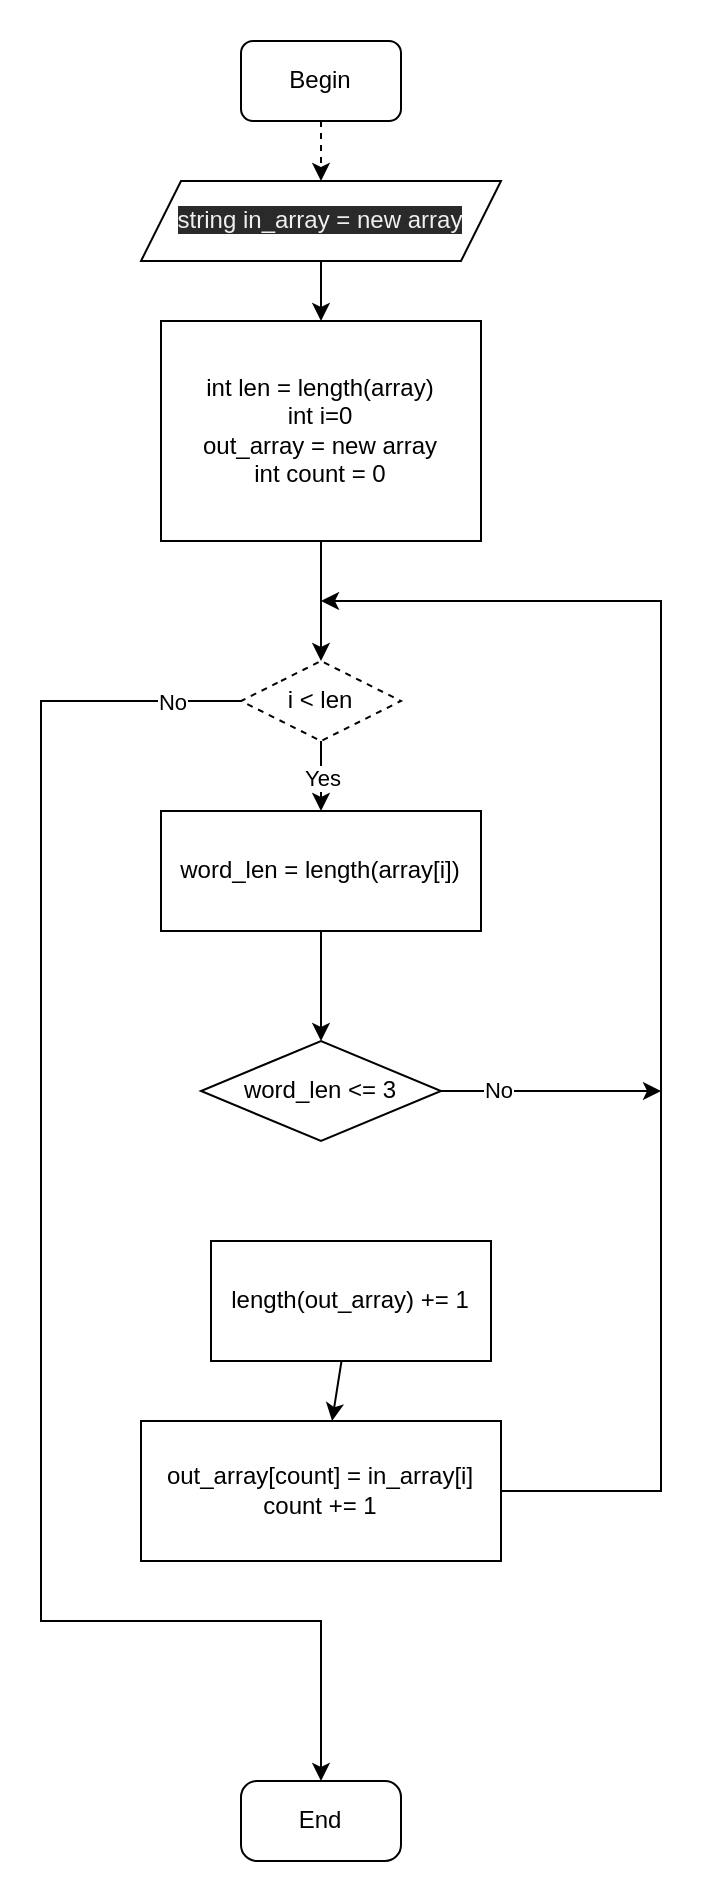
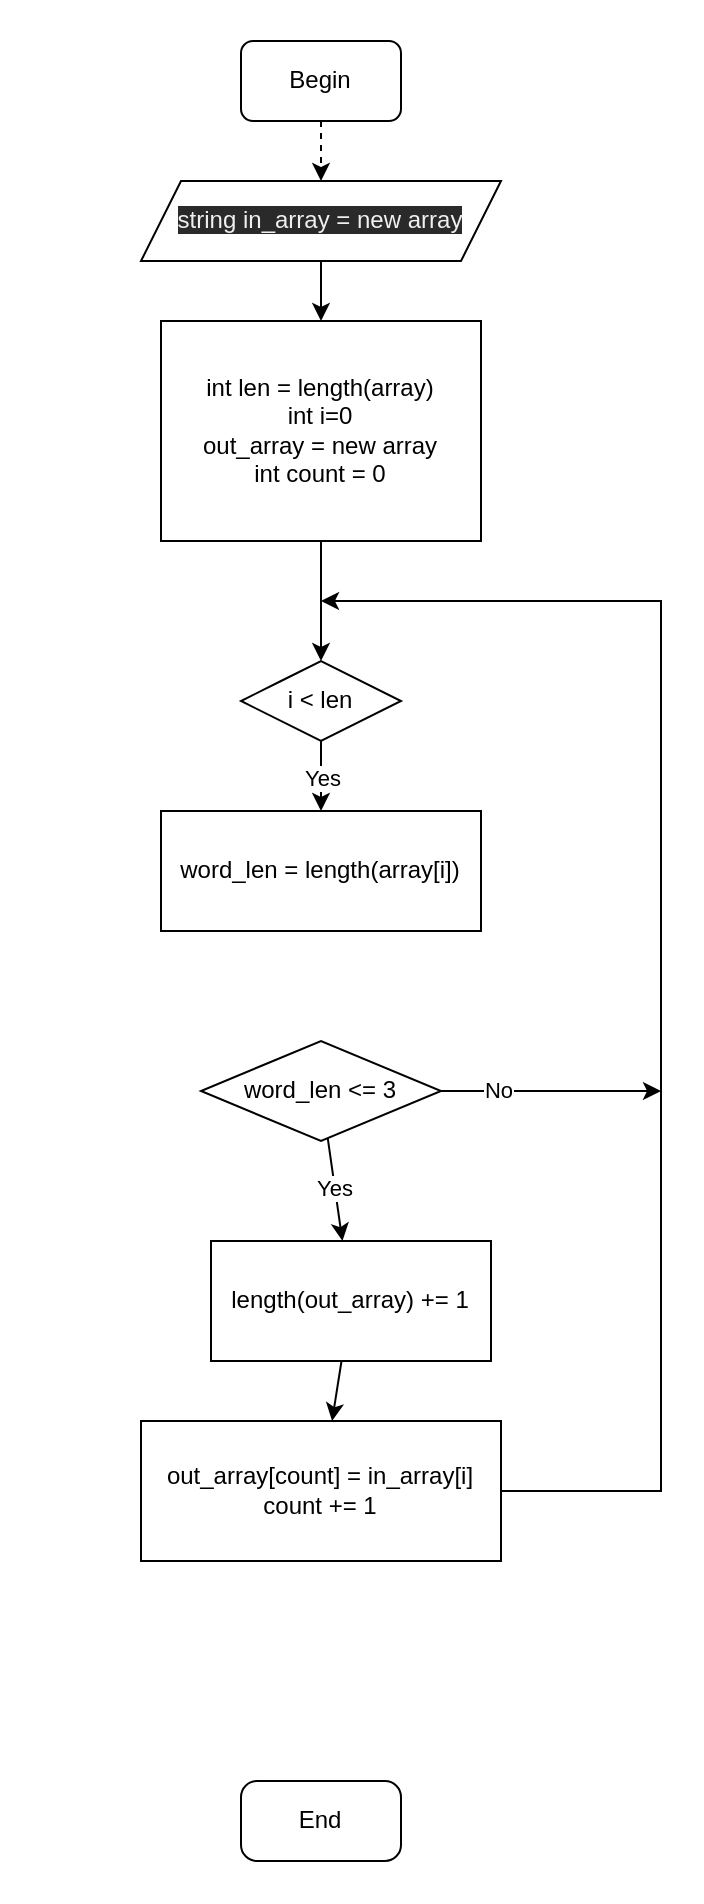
  <mxCell id="0" />
  <mxCell id="1" parent="0" />
  <mxCell id="2" value="" style="edgeStyle=none;rounded=0;html=1;dashed=1;" parent="1" source="3" target="22" edge="1"><mxGeometry relative="1" as="geometry" /></mxCell>
  <mxCell id="3" value="Begin" style="rounded=1;whiteSpace=wrap;html=1;" parent="1" vertex="1"><mxGeometry x="120" y="20" width="80" height="40" as="geometry" /></mxCell>
  <mxCell id="4" value="" style="edgeStyle=none;html=1;" parent="1" source="5" target="10" edge="1"><mxGeometry relative="1" as="geometry" /></mxCell>
  <mxCell id="5" value="int len = length(array)&lt;br&gt;int i=0&lt;br&gt;out_array = new array&lt;br&gt;int count = 0" style="whiteSpace=wrap;html=1;rounded=1;arcSize=0;" parent="1" vertex="1"><mxGeometry x="80" y="160" width="160" height="110" as="geometry" /></mxCell>
  <mxCell id="6" value="" style="edgeStyle=none;rounded=0;html=1;" parent="1" source="10" target="16" edge="1"><mxGeometry relative="1" as="geometry"><Array as="points" /></mxGeometry></mxCell>
  <mxCell id="7" value="Yes" style="edgeLabel;html=1;align=center;verticalAlign=middle;resizable=0;points=[];" parent="6" connectable="0" vertex="1"><mxGeometry x="-0.744" relative="1" as="geometry"><mxPoint y="14" as="offset" /></mxGeometry></mxCell>
- <mxCell id="8" value="" style="edgeStyle=none;rounded=0;html=1;exitX=0;exitY=0.5;exitDx=0;exitDy=0;" parent="1" source="10" target="23" edge="1"><mxGeometry relative="1" as="geometry"><mxPoint x="120" y="420" as="sourcePoint" /><Array as="points"><mxPoint x="20" y="350" /><mxPoint x="20" y="810" /><mxPoint x="160" y="810" /></Array></mxGeometry></mxCell>
- <mxCell id="9" value="No" style="edgeLabel;html=1;align=center;verticalAlign=middle;resizable=0;points=[];" parent="8" connectable="0" vertex="1"><mxGeometry x="-0.911" relative="1" as="geometry"><mxPoint as="offset" /></mxGeometry></mxCell>
- <mxCell id="10" value="i &amp;lt; len" style="rhombus;whiteSpace=wrap;html=1;rounded=1;arcSize=0;dashed=1;" parent="1" vertex="1"><mxGeometry x="120" y="330" width="80" height="40" as="geometry" /></mxCell>
+ <mxCell id="10" value="i &amp;lt; len" style="rhombus;whiteSpace=wrap;html=1;rounded=1;arcSize=0;" parent="1" vertex="1"><mxGeometry x="120" y="330" width="80" height="40" as="geometry" /></mxCell>
  <mxCell id="11" style="edgeStyle=none;rounded=0;html=1;" parent="1" source="14" edge="1"><mxGeometry relative="1" as="geometry"><mxPoint x="330" y="545" as="targetPoint" /></mxGeometry></mxCell>
  <mxCell id="12" value="No" style="edgeLabel;html=1;align=center;verticalAlign=middle;resizable=0;points=[];" parent="11" connectable="0" vertex="1"><mxGeometry x="-0.491" y="1" relative="1" as="geometry"><mxPoint as="offset" /></mxGeometry></mxCell>
+ <mxCell id="13" value="Yes" style="edgeStyle=none;rounded=0;html=1;" parent="1" source="14" target="20" edge="1"><mxGeometry relative="1" as="geometry"><Array as="points" /></mxGeometry></mxCell>
  <mxCell id="14" value="word_len &amp;lt;= 3" style="rhombus;whiteSpace=wrap;html=1;rounded=1;arcSize=0;" parent="1" vertex="1"><mxGeometry x="100" y="520" width="120" height="50" as="geometry" /></mxCell>
- <mxCell id="15" value="" style="edgeStyle=none;rounded=0;html=1;" parent="1" source="16" target="14" edge="1"><mxGeometry relative="1" as="geometry" /></mxCell>
  <mxCell id="16" value="word_len = length(array[i])" style="whiteSpace=wrap;html=1;rounded=1;arcSize=0;" parent="1" vertex="1"><mxGeometry x="80" y="405" width="160" height="60" as="geometry" /></mxCell>
  <mxCell id="17" style="edgeStyle=none;rounded=0;html=1;exitX=1;exitY=0.5;exitDx=0;exitDy=0;" parent="1" source="18" edge="1"><mxGeometry relative="1" as="geometry"><mxPoint x="160" y="300" as="targetPoint" /><Array as="points"><mxPoint x="330" y="745" /><mxPoint x="330" y="300" /></Array></mxGeometry></mxCell>
  <mxCell id="18" value="out_array[count] = in_array[i]&lt;br&gt;count += 1" style="whiteSpace=wrap;html=1;rounded=1;arcSize=0;" parent="1" vertex="1"><mxGeometry x="70" y="710" width="180" height="70" as="geometry" /></mxCell>
  <mxCell id="19" value="" style="edgeStyle=none;rounded=0;html=1;" parent="1" source="20" target="18" edge="1"><mxGeometry relative="1" as="geometry" /></mxCell>
  <mxCell id="20" value="length(out_array) += 1" style="whiteSpace=wrap;html=1;rounded=1;arcSize=0;" parent="1" vertex="1"><mxGeometry x="105" y="620" width="140" height="60" as="geometry" /></mxCell>
  <mxCell id="21" value="" style="edgeStyle=none;rounded=0;html=1;" parent="1" source="22" target="5" edge="1"><mxGeometry relative="1" as="geometry" /></mxCell>
  <mxCell id="22" value="&lt;meta charset=&quot;utf-8&quot;&gt;&lt;span style=&quot;color: rgb(240, 240, 240); font-family: helvetica; font-size: 12px; font-style: normal; font-weight: 400; letter-spacing: normal; text-align: center; text-indent: 0px; text-transform: none; word-spacing: 0px; background-color: rgb(42, 42, 42); display: inline; float: none;&quot;&gt;string in_array = new array&lt;/span&gt;" style="shape=parallelogram;perimeter=parallelogramPerimeter;whiteSpace=wrap;html=1;fixedSize=1;" parent="1" vertex="1"><mxGeometry x="70" y="90" width="180" height="40" as="geometry" /></mxCell>
  <mxCell id="23" value="End" style="whiteSpace=wrap;html=1;rounded=1;arcSize=20;" parent="1" vertex="1"><mxGeometry x="120" y="890" width="80" height="40" as="geometry" /></mxCell>
